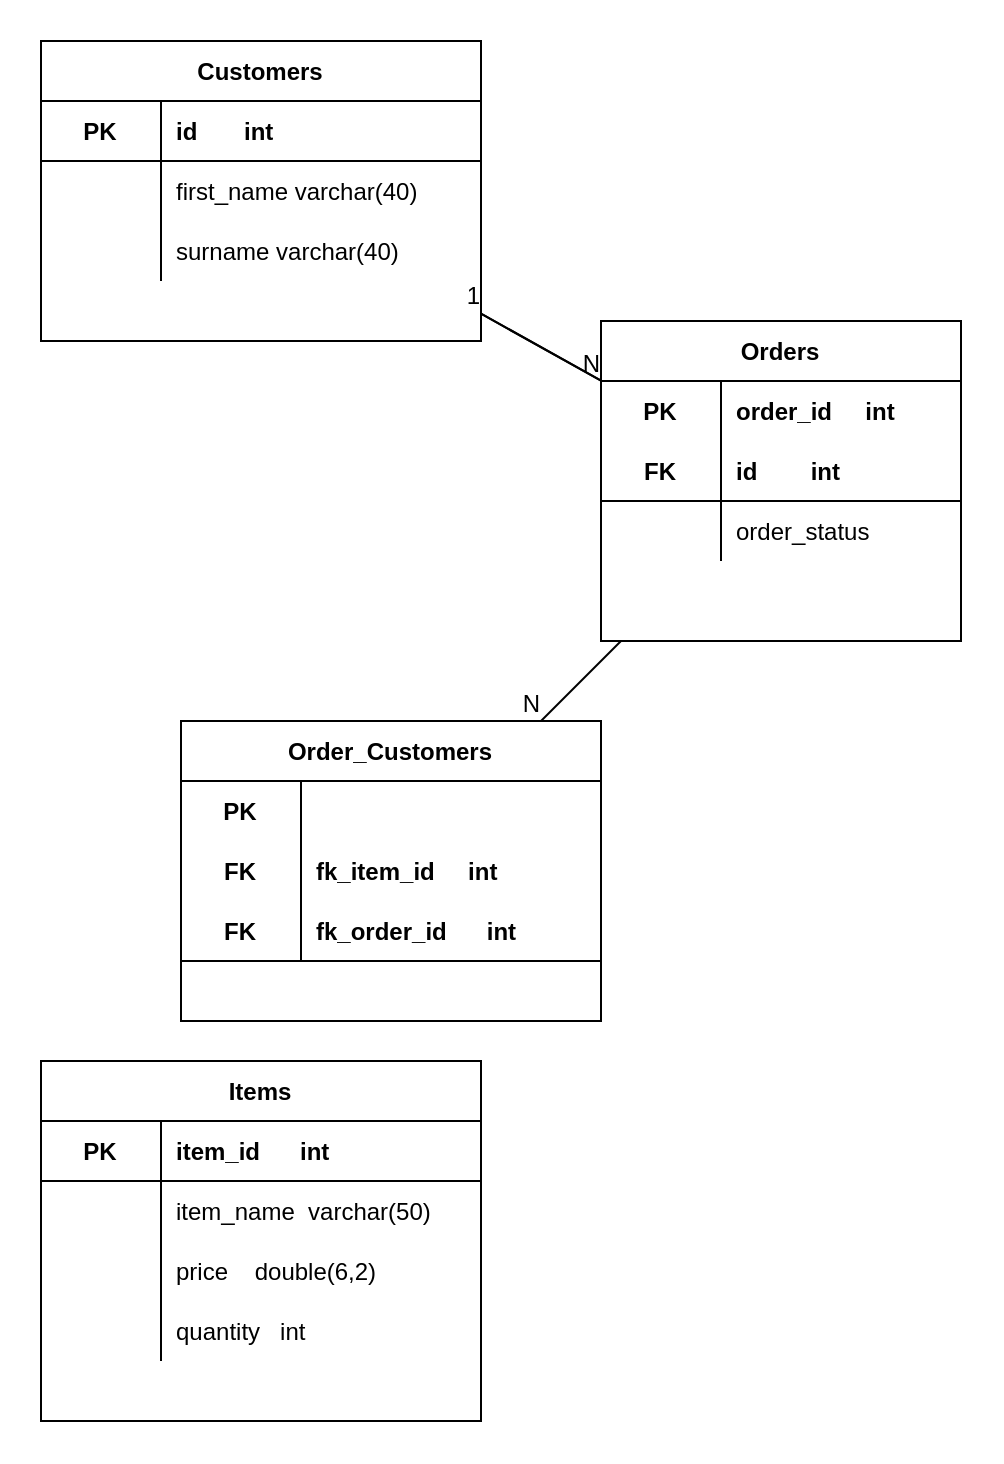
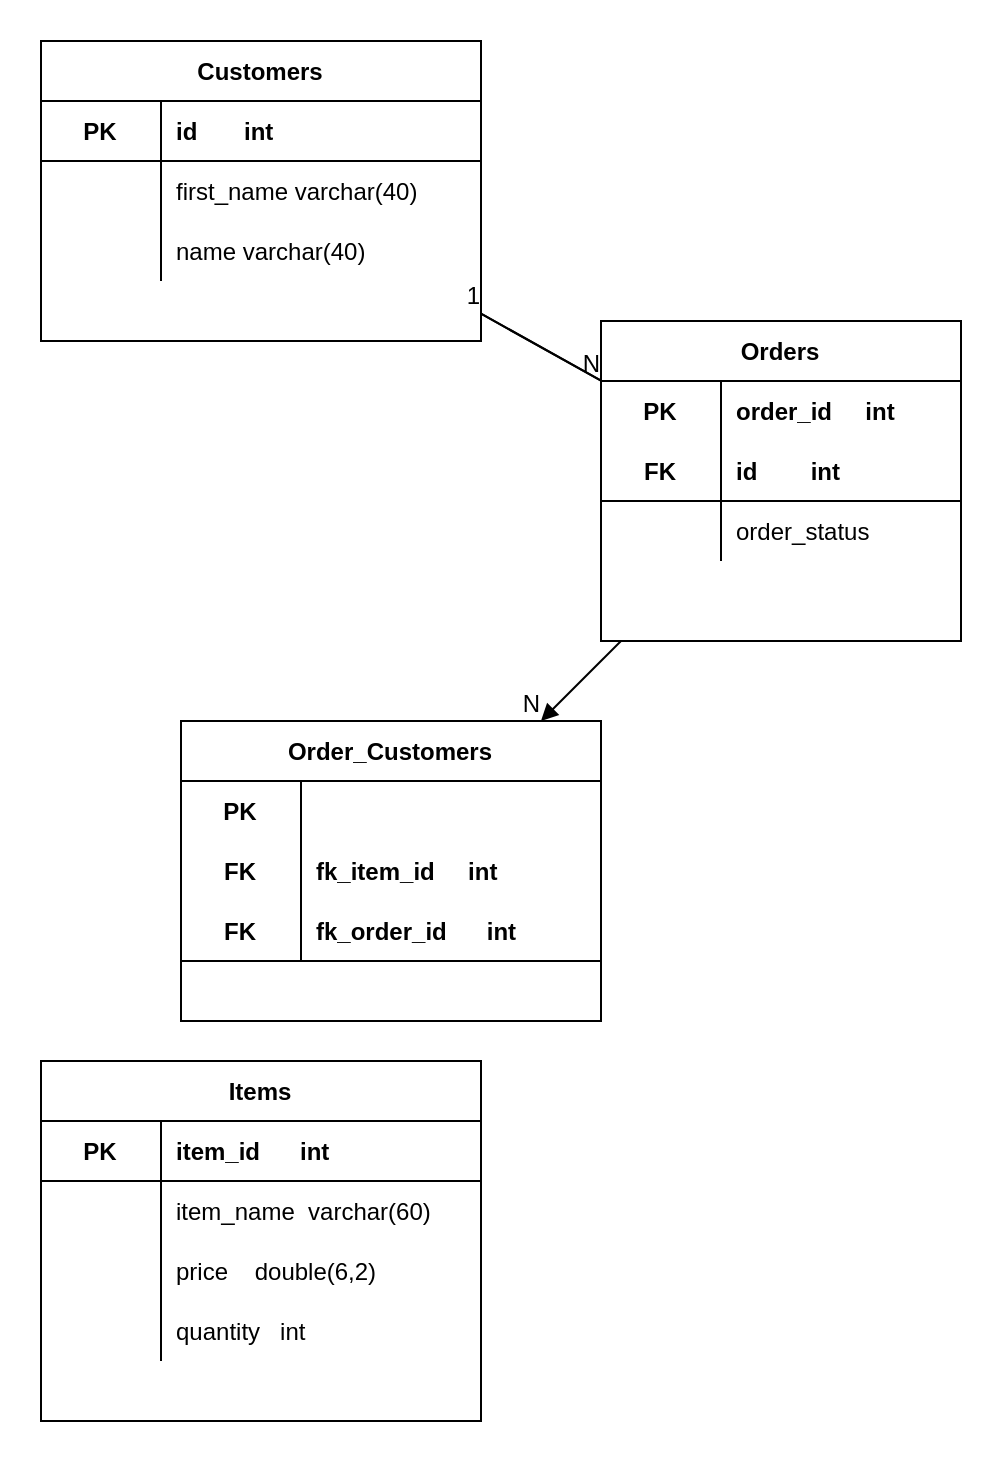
  <mxCell id="0" />
  <mxCell id="1" parent="0" />
  <mxCell id="2" value="Customers" style="shape=table;startSize=30;container=1;collapsible=1;childLayout=tableLayout;fixedRows=1;rowLines=0;fontStyle=1;align=center;resizeLast=1;" vertex="1" parent="1"><mxGeometry x="20" y="20" width="220" height="150" as="geometry" /></mxCell>
  <mxCell id="3" value="" style="shape=partialRectangle;collapsible=0;dropTarget=0;pointerEvents=0;fillColor=none;top=0;left=0;bottom=1;right=0;points=[[0,0.5],[1,0.5]];portConstraint=eastwest;" vertex="1" parent="2"><mxGeometry y="30" width="220" height="30" as="geometry" /></mxCell>
  <mxCell id="4" value="PK" style="shape=partialRectangle;connectable=0;fillColor=none;top=0;left=0;bottom=0;right=0;fontStyle=1;overflow=hidden;" vertex="1" parent="3"><mxGeometry width="60" height="30" as="geometry" /></mxCell>
  <mxCell id="5" value="id       int" style="shape=partialRectangle;connectable=0;fillColor=none;top=0;left=0;bottom=0;right=0;align=left;spacingLeft=6;fontStyle=1;overflow=hidden;" vertex="1" parent="3"><mxGeometry x="60" width="160" height="30" as="geometry" /></mxCell>
  <mxCell id="6" value="" style="shape=partialRectangle;collapsible=0;dropTarget=0;pointerEvents=0;fillColor=none;top=0;left=0;bottom=0;right=0;points=[[0,0.5],[1,0.5]];portConstraint=eastwest;" vertex="1" parent="2"><mxGeometry y="60" width="220" height="30" as="geometry" /></mxCell>
  <mxCell id="7" value="" style="shape=partialRectangle;connectable=0;fillColor=none;top=0;left=0;bottom=0;right=0;editable=1;overflow=hidden;" vertex="1" parent="6"><mxGeometry width="60" height="30" as="geometry" /></mxCell>
  <mxCell id="8" value="first_name varchar(40)" style="shape=partialRectangle;connectable=0;fillColor=none;top=0;left=0;bottom=0;right=0;align=left;spacingLeft=6;overflow=hidden;" vertex="1" parent="6"><mxGeometry x="60" width="160" height="30" as="geometry" /></mxCell>
  <mxCell id="9" value="" style="shape=partialRectangle;collapsible=0;dropTarget=0;pointerEvents=0;fillColor=none;top=0;left=0;bottom=0;right=0;points=[[0,0.5],[1,0.5]];portConstraint=eastwest;" vertex="1" parent="2"><mxGeometry y="90" width="220" height="30" as="geometry" /></mxCell>
  <mxCell id="10" value="" style="shape=partialRectangle;connectable=0;fillColor=none;top=0;left=0;bottom=0;right=0;editable=1;overflow=hidden;" vertex="1" parent="9"><mxGeometry width="60" height="30" as="geometry" /></mxCell>
- <mxCell id="11" value="surname varchar(40)" style="shape=partialRectangle;connectable=0;fillColor=none;top=0;left=0;bottom=0;right=0;align=left;spacingLeft=6;overflow=hidden;" vertex="1" parent="9"><mxGeometry x="60" width="160" height="30" as="geometry" /></mxCell>
+ <mxCell id="11" value="name varchar(40)" style="shape=partialRectangle;connectable=0;fillColor=none;top=0;left=0;bottom=0;right=0;align=left;spacingLeft=6;overflow=hidden;" vertex="1" parent="9"><mxGeometry x="60" width="160" height="30" as="geometry" /></mxCell>
  <mxCell id="12" value="Items" style="shape=table;startSize=30;container=1;collapsible=1;childLayout=tableLayout;fixedRows=1;rowLines=0;fontStyle=1;align=center;resizeLast=1;" vertex="1" parent="1"><mxGeometry x="20" y="530" width="220" height="180" as="geometry" /></mxCell>
  <mxCell id="13" value="" style="shape=partialRectangle;collapsible=0;dropTarget=0;pointerEvents=0;fillColor=none;top=0;left=0;bottom=1;right=0;points=[[0,0.5],[1,0.5]];portConstraint=eastwest;" vertex="1" parent="12"><mxGeometry y="30" width="220" height="30" as="geometry" /></mxCell>
  <mxCell id="14" value="PK" style="shape=partialRectangle;connectable=0;fillColor=none;top=0;left=0;bottom=0;right=0;fontStyle=1;overflow=hidden;" vertex="1" parent="13"><mxGeometry width="60" height="30" as="geometry" /></mxCell>
  <mxCell id="15" value="item_id      int" style="shape=partialRectangle;connectable=0;fillColor=none;top=0;left=0;bottom=0;right=0;align=left;spacingLeft=6;fontStyle=1;overflow=hidden;" vertex="1" parent="13"><mxGeometry x="60" width="160" height="30" as="geometry" /></mxCell>
  <mxCell id="16" value="" style="shape=partialRectangle;collapsible=0;dropTarget=0;pointerEvents=0;fillColor=none;top=0;left=0;bottom=0;right=0;points=[[0,0.5],[1,0.5]];portConstraint=eastwest;" vertex="1" parent="12"><mxGeometry y="60" width="220" height="30" as="geometry" /></mxCell>
  <mxCell id="17" value="" style="shape=partialRectangle;connectable=0;fillColor=none;top=0;left=0;bottom=0;right=0;editable=1;overflow=hidden;" vertex="1" parent="16"><mxGeometry width="60" height="30" as="geometry" /></mxCell>
- <mxCell id="18" value="item_name  varchar(50)" style="shape=partialRectangle;connectable=0;fillColor=none;top=0;left=0;bottom=0;right=0;align=left;spacingLeft=6;overflow=hidden;" vertex="1" parent="16"><mxGeometry x="60" width="160" height="30" as="geometry" /></mxCell>
+ <mxCell id="18" value="item_name  varchar(60)" style="shape=partialRectangle;connectable=0;fillColor=none;top=0;left=0;bottom=0;right=0;align=left;spacingLeft=6;overflow=hidden;" vertex="1" parent="16"><mxGeometry x="60" width="160" height="30" as="geometry" /></mxCell>
  <mxCell id="19" value="" style="shape=partialRectangle;collapsible=0;dropTarget=0;pointerEvents=0;fillColor=none;top=0;left=0;bottom=0;right=0;points=[[0,0.5],[1,0.5]];portConstraint=eastwest;" vertex="1" parent="12"><mxGeometry y="90" width="220" height="30" as="geometry" /></mxCell>
  <mxCell id="20" value="" style="shape=partialRectangle;connectable=0;fillColor=none;top=0;left=0;bottom=0;right=0;editable=1;overflow=hidden;" vertex="1" parent="19"><mxGeometry width="60" height="30" as="geometry" /></mxCell>
  <mxCell id="21" value="price    double(6,2)" style="shape=partialRectangle;connectable=0;fillColor=none;top=0;left=0;bottom=0;right=0;align=left;spacingLeft=6;overflow=hidden;" vertex="1" parent="19"><mxGeometry x="60" width="160" height="30" as="geometry" /></mxCell>
  <mxCell id="22" value="" style="shape=partialRectangle;collapsible=0;dropTarget=0;pointerEvents=0;fillColor=none;top=0;left=0;bottom=0;right=0;points=[[0,0.5],[1,0.5]];portConstraint=eastwest;" vertex="1" parent="12"><mxGeometry y="120" width="220" height="30" as="geometry" /></mxCell>
  <mxCell id="23" value="" style="shape=partialRectangle;connectable=0;fillColor=none;top=0;left=0;bottom=0;right=0;editable=1;overflow=hidden;" vertex="1" parent="22"><mxGeometry width="60" height="30" as="geometry" /></mxCell>
  <mxCell id="24" value="quantity   int" style="shape=partialRectangle;connectable=0;fillColor=none;top=0;left=0;bottom=0;right=0;align=left;spacingLeft=6;overflow=hidden;" vertex="1" parent="22"><mxGeometry x="60" width="160" height="30" as="geometry" /></mxCell>
  <mxCell id="25" value="Order_Customers" style="shape=table;startSize=30;container=1;collapsible=1;childLayout=tableLayout;fixedRows=1;rowLines=0;fontStyle=1;align=center;resizeLast=1;" vertex="1" parent="1"><mxGeometry x="90" y="360" width="210" height="150" as="geometry" /></mxCell>
  <mxCell id="26" value="" style="shape=partialRectangle;collapsible=0;dropTarget=0;pointerEvents=0;fillColor=none;top=0;left=0;bottom=0;right=0;points=[[0,0.5],[1,0.5]];portConstraint=eastwest;" vertex="1" parent="25"><mxGeometry y="30" width="210" height="30" as="geometry" /></mxCell>
  <mxCell id="27" value="PK" style="shape=partialRectangle;connectable=0;fillColor=none;top=0;left=0;bottom=0;right=0;fontStyle=1;overflow=hidden;" vertex="1" parent="26"><mxGeometry width="60" height="30" as="geometry" /></mxCell>
  <mxCell id="28" value="" style="shape=partialRectangle;collapsible=0;dropTarget=0;pointerEvents=0;fillColor=none;top=0;left=0;bottom=0;right=0;points=[[0,0.5],[1,0.5]];portConstraint=eastwest;" vertex="1" parent="25"><mxGeometry y="60" width="210" height="30" as="geometry" /></mxCell>
  <mxCell id="29" value="FK" style="shape=partialRectangle;connectable=0;fillColor=none;top=0;left=0;bottom=0;right=0;fontStyle=1;overflow=hidden;" vertex="1" parent="28"><mxGeometry width="60" height="30" as="geometry" /></mxCell>
  <mxCell id="30" value="fk_item_id     int" style="shape=partialRectangle;connectable=0;fillColor=none;top=0;left=0;bottom=0;right=0;align=left;spacingLeft=6;fontStyle=1;overflow=hidden;" vertex="1" parent="28"><mxGeometry x="60" width="150" height="30" as="geometry" /></mxCell>
  <mxCell id="31" value="" style="shape=partialRectangle;collapsible=0;dropTarget=0;pointerEvents=0;fillColor=none;top=0;left=0;bottom=1;right=0;points=[[0,0.5],[1,0.5]];portConstraint=eastwest;" vertex="1" parent="25"><mxGeometry y="90" width="210" height="30" as="geometry" /></mxCell>
  <mxCell id="32" value="FK" style="shape=partialRectangle;connectable=0;fillColor=none;top=0;left=0;bottom=0;right=0;fontStyle=1;overflow=hidden;" vertex="1" parent="31"><mxGeometry width="60" height="30" as="geometry" /></mxCell>
  <mxCell id="33" value="fk_order_id      int" style="shape=partialRectangle;connectable=0;fillColor=none;top=0;left=0;bottom=0;right=0;align=left;spacingLeft=6;fontStyle=1;overflow=hidden;" vertex="1" parent="31"><mxGeometry x="60" width="150" height="30" as="geometry" /></mxCell>
  <mxCell id="34" value="Orders" style="shape=table;startSize=30;container=1;collapsible=1;childLayout=tableLayout;fixedRows=1;rowLines=0;fontStyle=1;align=center;resizeLast=1;" vertex="1" parent="1"><mxGeometry x="300" y="160" width="180" height="160" as="geometry" /></mxCell>
  <mxCell id="35" value="" style="shape=partialRectangle;collapsible=0;dropTarget=0;pointerEvents=0;fillColor=none;top=0;left=0;bottom=0;right=0;points=[[0,0.5],[1,0.5]];portConstraint=eastwest;" vertex="1" parent="34"><mxGeometry y="30" width="180" height="30" as="geometry" /></mxCell>
  <mxCell id="36" value="PK" style="shape=partialRectangle;connectable=0;fillColor=none;top=0;left=0;bottom=0;right=0;fontStyle=1;overflow=hidden;" vertex="1" parent="35"><mxGeometry width="60" height="30" as="geometry" /></mxCell>
  <mxCell id="37" value="order_id     int" style="shape=partialRectangle;connectable=0;fillColor=none;top=0;left=0;bottom=0;right=0;align=left;spacingLeft=6;fontStyle=1;overflow=hidden;" vertex="1" parent="35"><mxGeometry x="60" width="120" height="30" as="geometry" /></mxCell>
  <mxCell id="38" value="" style="shape=partialRectangle;collapsible=0;dropTarget=0;pointerEvents=0;fillColor=none;top=0;left=0;bottom=1;right=0;points=[[0,0.5],[1,0.5]];portConstraint=eastwest;fontStyle=4" vertex="1" parent="34"><mxGeometry y="60" width="180" height="30" as="geometry" /></mxCell>
  <mxCell id="39" value="FK" style="shape=partialRectangle;connectable=0;fillColor=none;top=0;left=0;bottom=0;right=0;fontStyle=1;overflow=hidden;" vertex="1" parent="38"><mxGeometry width="60" height="30" as="geometry" /></mxCell>
  <mxCell id="40" value="id        int" style="shape=partialRectangle;connectable=0;fillColor=none;top=0;left=0;bottom=0;right=0;align=left;spacingLeft=6;fontStyle=1;overflow=hidden;" vertex="1" parent="38"><mxGeometry x="60" width="120" height="30" as="geometry" /></mxCell>
  <mxCell id="41" value="" style="shape=partialRectangle;collapsible=0;dropTarget=0;pointerEvents=0;fillColor=none;top=0;left=0;bottom=0;right=0;points=[[0,0.5],[1,0.5]];portConstraint=eastwest;" vertex="1" parent="34"><mxGeometry y="90" width="180" height="30" as="geometry" /></mxCell>
  <mxCell id="42" value="" style="shape=partialRectangle;connectable=0;fillColor=none;top=0;left=0;bottom=0;right=0;editable=1;overflow=hidden;" vertex="1" parent="41"><mxGeometry width="60" height="30" as="geometry" /></mxCell>
  <mxCell id="43" value="order_status" style="shape=partialRectangle;connectable=0;fillColor=none;top=0;left=0;bottom=0;right=0;align=left;spacingLeft=6;overflow=hidden;" vertex="1" parent="41"><mxGeometry x="60" width="120" height="30" as="geometry" /></mxCell>
  <mxCell id="44" value="" style="shape=partialRectangle;collapsible=0;dropTarget=0;pointerEvents=0;fillColor=none;top=0;left=0;bottom=0;right=0;points=[[0,0.5],[1,0.5]];portConstraint=eastwest;" vertex="1" parent="34"><mxGeometry y="120" width="180" height="30" as="geometry" /></mxCell>
  <mxCell id="45" value="" style="shape=partialRectangle;connectable=0;fillColor=none;top=0;left=0;bottom=0;right=0;editable=1;overflow=hidden;" vertex="1" parent="44"><mxGeometry width="60" height="30" as="geometry" /></mxCell>
  <mxCell id="46" value="" style="endArrow=none;html=1;rounded=0;" edge="1" parent="1" source="34" target="2"><mxGeometry relative="1" as="geometry"><mxPoint x="290" y="110" as="sourcePoint" /><mxPoint x="470" y="70" as="targetPoint" /></mxGeometry></mxCell>
  <mxCell id="47" value="1" style="resizable=0;html=1;align=right;verticalAlign=bottom;" connectable="0" vertex="1" parent="46"><mxGeometry x="1" relative="1" as="geometry" /></mxCell>
  <mxCell id="48" value="" style="endArrow=none;html=1;rounded=0;" edge="1" parent="1" source="2" target="34"><mxGeometry relative="1" as="geometry"><mxPoint x="100" y="290" as="sourcePoint" /><mxPoint x="260" y="290" as="targetPoint" /></mxGeometry></mxCell>
  <mxCell id="49" value="N" style="resizable=0;html=1;align=right;verticalAlign=bottom;" connectable="0" vertex="1" parent="48"><mxGeometry x="1" relative="1" as="geometry" /></mxCell>
- <mxCell id="50" value="" style="endArrow=none;html=1;rounded=0;" edge="1" parent="1" source="34" target="25"><mxGeometry relative="1" as="geometry"><mxPoint x="400" y="380" as="sourcePoint" /><mxPoint x="560" y="380" as="targetPoint" /></mxGeometry></mxCell>
+ <mxCell id="50" value="" style="endArrow=block;html=1;rounded=0;" edge="1" parent="1" source="34" target="25"><mxGeometry relative="1" as="geometry"><mxPoint x="400" y="380" as="sourcePoint" /><mxPoint x="560" y="380" as="targetPoint" /></mxGeometry></mxCell>
  <mxCell id="51" value="N" style="resizable=0;html=1;align=right;verticalAlign=bottom;" connectable="0" vertex="1" parent="50"><mxGeometry x="1" relative="1" as="geometry" /></mxCell>
